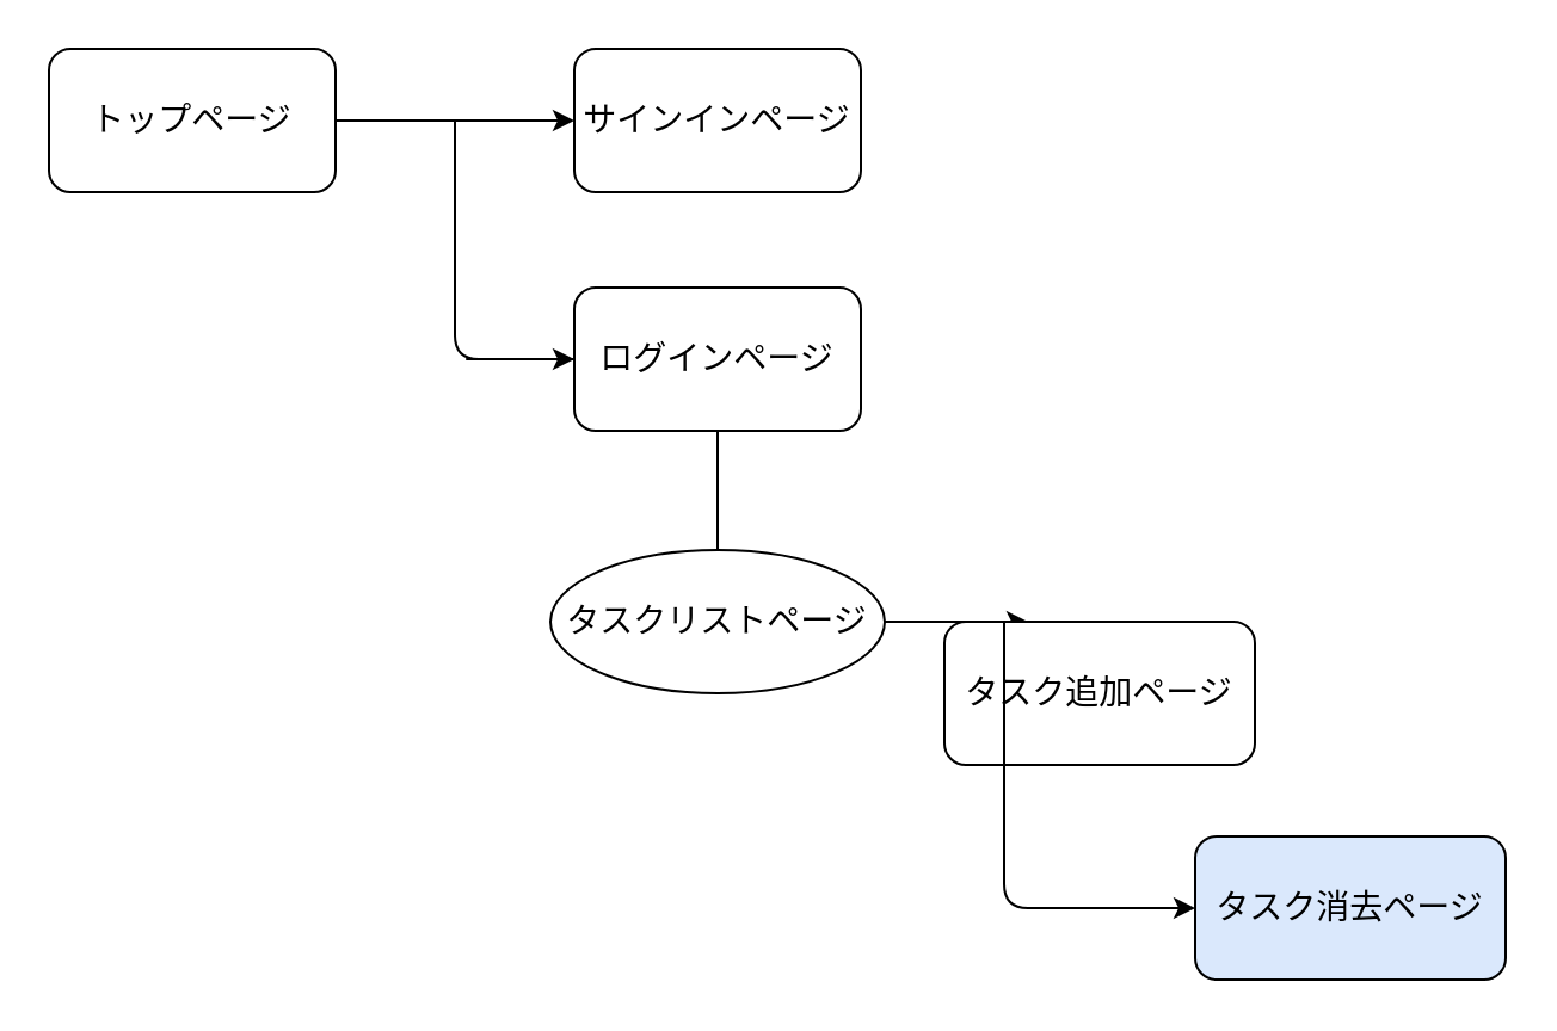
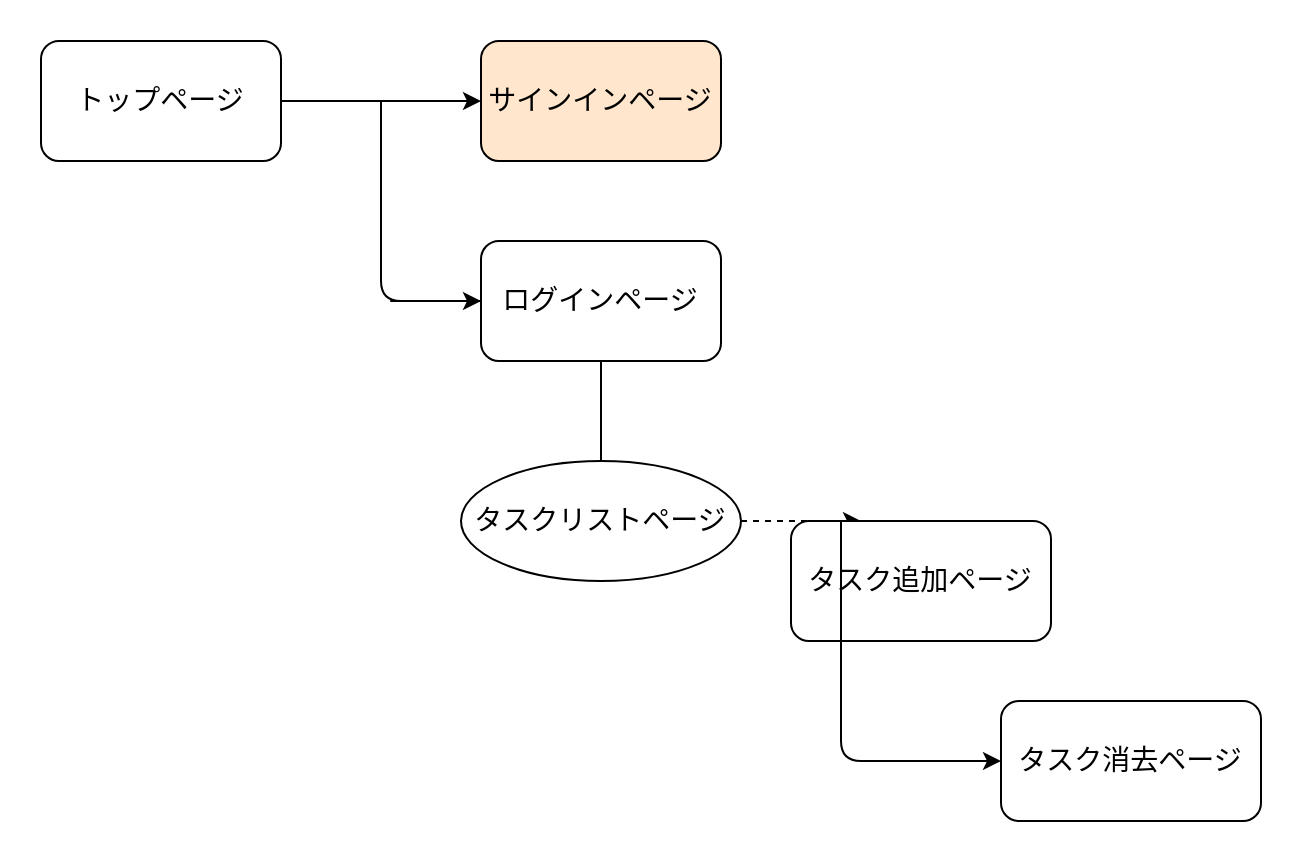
  <mxCell id="0" />
  <mxCell id="1" parent="0" />
  <mxCell id="2" value="" style="edgeStyle=none;html=1;" edge="1" parent="1"><mxGeometry relative="1" as="geometry"><mxPoint x="140" y="50" as="sourcePoint" /><mxPoint x="240" y="50" as="targetPoint" /><Array as="points" /></mxGeometry></mxCell>
  <mxCell id="3" value="" style="endArrow=classic;html=1;startArrow=none;" edge="1" parent="1" source="8"><mxGeometry width="50" height="50" relative="1" as="geometry"><mxPoint x="190" y="50" as="sourcePoint" /><mxPoint x="240" y="150" as="targetPoint" /><Array as="points"><mxPoint x="190" y="150" /></Array></mxGeometry></mxCell>
  <mxCell id="4" value="&lt;font style=&quot;font-size: 14px;&quot;&gt;トップページ&lt;/font&gt;" style="rounded=1;whiteSpace=wrap;html=1;" vertex="1" parent="1"><mxGeometry x="20" y="20" width="120" height="60" as="geometry" /></mxCell>
- <mxCell id="5" value="&lt;font style=&quot;font-size: 14px;&quot;&gt;サインインページ&lt;/font&gt;" style="rounded=1;whiteSpace=wrap;html=1;" vertex="1" parent="1"><mxGeometry x="240" y="20" width="120" height="60" as="geometry" /></mxCell>
+ <mxCell id="5" value="&lt;font style=&quot;font-size: 14px;&quot;&gt;サインインページ&lt;/font&gt;" style="rounded=1;whiteSpace=wrap;html=1;fillColor=#ffe6cc;" vertex="1" parent="1"><mxGeometry x="240" y="20" width="120" height="60" as="geometry" /></mxCell>
  <mxCell id="6" value="" style="endArrow=none;html=1;" edge="1" parent="1" target="8"><mxGeometry width="50" height="50" relative="1" as="geometry"><mxPoint x="190" y="50" as="sourcePoint" /><mxPoint x="240" y="150" as="targetPoint" /><Array as="points"><mxPoint x="190" y="150" /></Array></mxGeometry></mxCell>
  <mxCell id="7" value="" style="edgeStyle=none;html=1;fontSize=14;endArrow=none;" edge="1" parent="1" source="8" target="10"><mxGeometry relative="1" as="geometry" /></mxCell>
  <mxCell id="8" value="&lt;font style=&quot;font-size: 14px;&quot;&gt;ログインページ&lt;/font&gt;" style="rounded=1;whiteSpace=wrap;html=1;" vertex="1" parent="1"><mxGeometry x="240" y="120" width="120" height="60" as="geometry" /></mxCell>
- <mxCell id="9" value="" style="edgeStyle=none;html=1;fontSize=14;" edge="1" parent="1" source="10" target="11"><mxGeometry relative="1" as="geometry"><Array as="points"><mxPoint x="430" y="260" /></Array></mxGeometry></mxCell>
+ <mxCell id="9" value="" style="edgeStyle=none;html=1;fontSize=14;dashed=1;" edge="1" parent="1" source="10" target="11"><mxGeometry relative="1" as="geometry"><Array as="points"><mxPoint x="430" y="260" /></Array></mxGeometry></mxCell>
  <mxCell id="10" value="&lt;font style=&quot;font-size: 14px;&quot;&gt;タスクリストページ&lt;/font&gt;" style="ellipse;whiteSpace=wrap;html=1;" vertex="1" parent="1"><mxGeometry x="230" y="230" width="140" height="60" as="geometry" /></mxCell>
  <mxCell id="11" value="&lt;font style=&quot;font-size: 14px;&quot;&gt;タスク追加ページ&lt;/font&gt;" style="whiteSpace=wrap;html=1;rounded=1;" vertex="1" parent="1"><mxGeometry x="395" y="260" width="130" height="60" as="geometry" /></mxCell>
  <mxCell id="12" value="" style="endArrow=classic;html=1;fontSize=14;" edge="1" parent="1"><mxGeometry width="50" height="50" relative="1" as="geometry"><mxPoint x="420" y="260" as="sourcePoint" /><mxPoint x="500" y="380" as="targetPoint" /><Array as="points"><mxPoint x="420" y="380" /></Array></mxGeometry></mxCell>
- <mxCell id="13" value="タスク消去ページ" style="rounded=1;whiteSpace=wrap;html=1;fontSize=14;fillColor=#dae8fc;" vertex="1" parent="1"><mxGeometry x="500" y="350" width="130" height="60" as="geometry" /></mxCell>
+ <mxCell id="13" value="タスク消去ページ" style="rounded=1;whiteSpace=wrap;html=1;fontSize=14;" vertex="1" parent="1"><mxGeometry x="500" y="350" width="130" height="60" as="geometry" /></mxCell>
